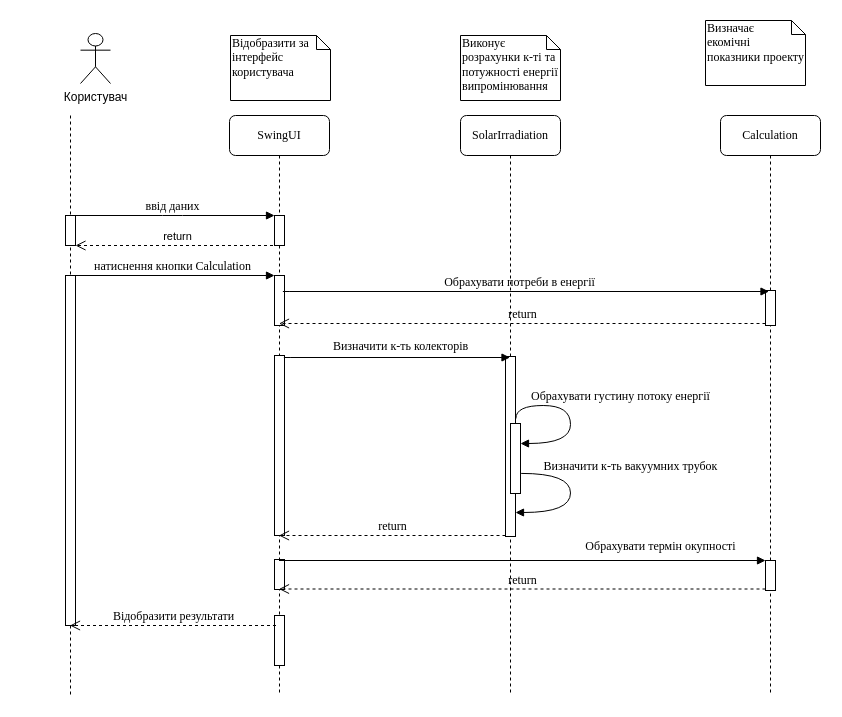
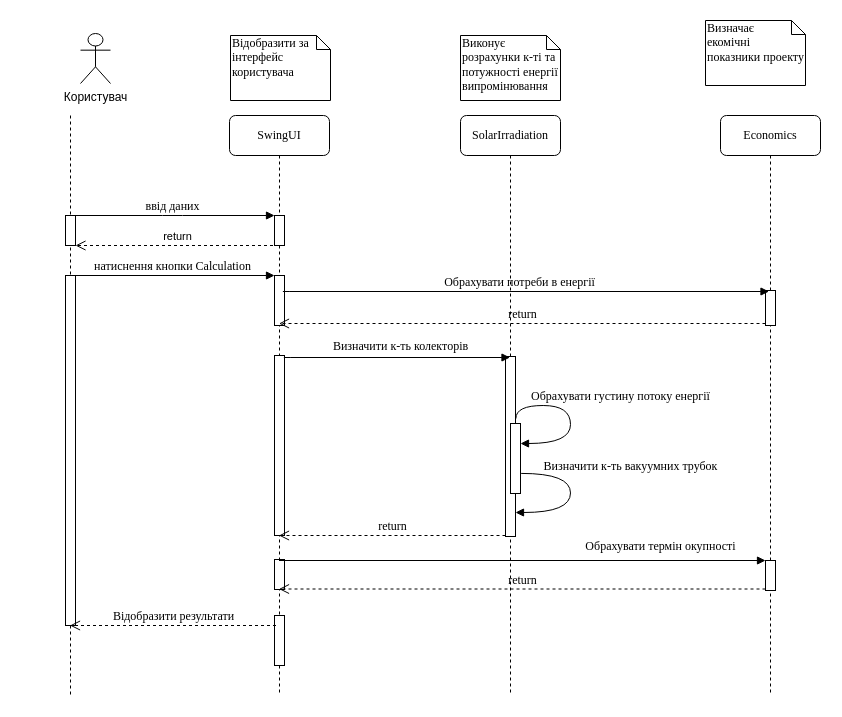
  <mxCell id="0" />
  <mxCell id="1" parent="0" />
  <mxCell id="2" value="SwingUI" style="shape=umlLifeline;perimeter=lifelinePerimeter;whiteSpace=wrap;html=1;container=1;collapsible=0;recursiveResize=0;outlineConnect=0;rounded=1;shadow=0;comic=0;labelBackgroundColor=none;strokeWidth=1;fontFamily=Verdana;fontSize=12;align=center;" parent="1" vertex="1"><mxGeometry x="229" y="115" width="100" height="580" as="geometry" /></mxCell>
  <mxCell id="3" value="" style="html=1;points=[];perimeter=orthogonalPerimeter;rounded=0;shadow=0;comic=0;labelBackgroundColor=none;strokeWidth=1;fontFamily=Verdana;fontSize=12;align=center;" parent="2" vertex="1"><mxGeometry x="45" y="100" width="10" height="30" as="geometry" /></mxCell>
  <mxCell id="4" value="" style="html=1;points=[];perimeter=orthogonalPerimeter;rounded=0;shadow=0;comic=0;labelBackgroundColor=none;strokeWidth=1;fontFamily=Verdana;fontSize=12;align=center;" vertex="1" parent="2"><mxGeometry x="45" y="160" width="10" height="50" as="geometry" /></mxCell>
  <mxCell id="5" value="натиснення кнопки Calculation" style="html=1;verticalAlign=bottom;endArrow=block;entryX=0;entryY=0;labelBackgroundColor=none;fontFamily=Verdana;fontSize=12;edgeStyle=elbowEdgeStyle;elbow=vertical;" edge="1" parent="2" source="13"><mxGeometry relative="1" as="geometry"><mxPoint x="-90" y="160.33" as="sourcePoint" /><mxPoint x="45" y="160.33" as="targetPoint" /></mxGeometry></mxCell>
  <mxCell id="6" value="" style="html=1;points=[];perimeter=orthogonalPerimeter;rounded=0;shadow=0;comic=0;labelBackgroundColor=none;strokeWidth=1;fontFamily=Verdana;fontSize=12;align=center;" vertex="1" parent="2"><mxGeometry x="45" y="240" width="10" height="180" as="geometry" /></mxCell>
  <mxCell id="7" value="" style="html=1;points=[];perimeter=orthogonalPerimeter;rounded=0;shadow=0;comic=0;labelBackgroundColor=none;strokeWidth=1;fontFamily=Verdana;fontSize=12;align=center;" vertex="1" parent="2"><mxGeometry x="45" y="444" width="10" height="30" as="geometry" /></mxCell>
  <mxCell id="8" value="" style="html=1;points=[];perimeter=orthogonalPerimeter;rounded=0;shadow=0;comic=0;labelBackgroundColor=none;strokeWidth=1;fontFamily=Verdana;fontSize=12;align=center;" vertex="1" parent="2"><mxGeometry x="45" y="500" width="10" height="50" as="geometry" /></mxCell>
  <mxCell id="9" value="SolarIrradiation" style="shape=umlLifeline;perimeter=lifelinePerimeter;whiteSpace=wrap;html=1;container=1;collapsible=0;recursiveResize=0;outlineConnect=0;rounded=1;shadow=0;comic=0;labelBackgroundColor=none;strokeWidth=1;fontFamily=Verdana;fontSize=12;align=center;" parent="1" vertex="1"><mxGeometry x="460" y="115" width="100" height="580" as="geometry" /></mxCell>
- <mxCell id="10" value="Calculation" style="shape=umlLifeline;perimeter=lifelinePerimeter;whiteSpace=wrap;html=1;container=1;collapsible=0;recursiveResize=0;outlineConnect=0;rounded=1;shadow=0;comic=0;labelBackgroundColor=none;strokeWidth=1;fontFamily=Verdana;fontSize=12;align=center;" parent="1" vertex="1"><mxGeometry x="720" y="115" width="100" height="580" as="geometry" /></mxCell>
+ <mxCell id="10" value="Economics" style="shape=umlLifeline;perimeter=lifelinePerimeter;whiteSpace=wrap;html=1;container=1;collapsible=0;recursiveResize=0;outlineConnect=0;rounded=1;shadow=0;comic=0;labelBackgroundColor=none;strokeWidth=1;fontFamily=Verdana;fontSize=12;align=center;" parent="1" vertex="1"><mxGeometry x="720" y="115" width="100" height="580" as="geometry" /></mxCell>
  <mxCell id="11" value="" style="html=1;points=[];perimeter=orthogonalPerimeter;rounded=0;shadow=0;comic=0;labelBackgroundColor=none;strokeColor=#000000;strokeWidth=1;fillColor=#FFFFFF;fontFamily=Verdana;fontSize=12;fontColor=#000000;align=center;" parent="10" vertex="1"><mxGeometry x="45" y="445" width="10" height="30" as="geometry" /></mxCell>
  <mxCell id="12" value="" style="html=1;points=[];perimeter=orthogonalPerimeter;rounded=0;shadow=0;comic=0;labelBackgroundColor=none;strokeWidth=1;fontFamily=Verdana;fontSize=12;align=center;" parent="10" vertex="1"><mxGeometry x="45" y="175" width="10" height="35" as="geometry" /></mxCell>
  <mxCell id="13" value="" style="shape=umlLifeline;perimeter=lifelinePerimeter;whiteSpace=wrap;html=1;container=0;collapsible=0;recursiveResize=0;outlineConnect=0;rounded=1;shadow=0;comic=0;labelBackgroundColor=none;strokeWidth=1;fontFamily=Verdana;fontSize=12;align=center;size=0;" parent="1" vertex="1"><mxGeometry x="20" y="115" width="100" height="580" as="geometry" /></mxCell>
  <mxCell id="14" value="" style="html=1;points=[];perimeter=orthogonalPerimeter;rounded=0;shadow=0;comic=0;labelBackgroundColor=none;strokeWidth=1;fontFamily=Verdana;fontSize=12;align=center;" parent="1" vertex="1"><mxGeometry x="505" y="356" width="10" height="180" as="geometry" /></mxCell>
  <mxCell id="15" value="return" style="html=1;verticalAlign=bottom;endArrow=open;dashed=1;endSize=8;labelBackgroundColor=none;fontFamily=Verdana;fontSize=12;edgeStyle=elbowEdgeStyle;elbow=vertical;" parent="1" target="2" edge="1"><mxGeometry relative="1" as="geometry"><mxPoint x="430" y="323" as="targetPoint" /><Array as="points"><mxPoint x="590" y="323" /><mxPoint x="620" y="323" /></Array><mxPoint x="765" y="323" as="sourcePoint" /></mxGeometry></mxCell>
  <mxCell id="16" value="Обрахувати термін окупності" style="html=1;verticalAlign=bottom;endArrow=block;entryX=0;entryY=0;labelBackgroundColor=none;fontFamily=Verdana;fontSize=12;" parent="1" source="2" target="11" edge="1"><mxGeometry x="0.568" y="5" relative="1" as="geometry"><mxPoint x="570" y="545" as="sourcePoint" /><mxPoint as="offset" /></mxGeometry></mxCell>
  <mxCell id="17" value="return" style="html=1;verticalAlign=bottom;endArrow=open;dashed=1;endSize=8;exitX=0;exitY=0.95;labelBackgroundColor=none;fontFamily=Verdana;fontSize=12;" parent="1" source="11" target="2" edge="1"><mxGeometry relative="1" as="geometry"><mxPoint x="515" y="513.5" as="targetPoint" /></mxGeometry></mxCell>
  <mxCell id="18" value="ввід даних" style="html=1;verticalAlign=bottom;endArrow=block;entryX=0;entryY=0;labelBackgroundColor=none;fontFamily=Verdana;fontSize=12;edgeStyle=elbowEdgeStyle;elbow=vertical;" parent="1" target="3" edge="1"><mxGeometry relative="1" as="geometry"><mxPoint x="70" y="215" as="sourcePoint" /></mxGeometry></mxCell>
  <mxCell id="19" value="" style="html=1;points=[];perimeter=orthogonalPerimeter;rounded=0;shadow=0;comic=0;labelBackgroundColor=none;strokeWidth=1;fontFamily=Verdana;fontSize=12;align=center;" parent="1" vertex="1"><mxGeometry x="510" y="423" width="10" height="70" as="geometry" /></mxCell>
  <mxCell id="20" value="Обрахувати густину потоку енергії" style="html=1;verticalAlign=bottom;endArrow=block;labelBackgroundColor=none;fontFamily=Verdana;fontSize=12;elbow=vertical;edgeStyle=orthogonalEdgeStyle;curved=1;entryX=1;entryY=0.286;entryPerimeter=0;exitX=1.038;exitY=0.345;exitPerimeter=0;" parent="1" source="14" target="19" edge="1"><mxGeometry x="-0.13" y="50" relative="1" as="geometry"><mxPoint x="385" y="353" as="sourcePoint" /><mxPoint x="515" y="353" as="targetPoint" /><Array as="points"><mxPoint x="570" y="405" /><mxPoint x="570" y="443" /></Array><mxPoint as="offset" /></mxGeometry></mxCell>
  <mxCell id="21" value="Визначити к-ть вакуумних трубок" style="html=1;verticalAlign=bottom;endArrow=block;labelBackgroundColor=none;fontFamily=Verdana;fontSize=12;elbow=vertical;edgeStyle=orthogonalEdgeStyle;curved=1;exitX=1.066;exitY=0.713;exitPerimeter=0;" parent="1" source="19" edge="1"><mxGeometry x="-0.283" y="60" relative="1" as="geometry"><mxPoint x="530.333" y="473" as="sourcePoint" /><mxPoint x="515" y="512" as="targetPoint" /><Array as="points"><mxPoint x="570" y="473" /><mxPoint x="570" y="512" /></Array><mxPoint as="offset" /></mxGeometry></mxCell>
  <mxCell id="22" value="Відобразити за інтерфейс користувача" style="shape=note;whiteSpace=wrap;html=1;size=14;verticalAlign=top;align=left;spacingTop=-6;rounded=0;shadow=0;comic=0;labelBackgroundColor=none;strokeWidth=1;fontFamily=Verdana;fontSize=12" parent="1" vertex="1"><mxGeometry x="230" width="100" height="65" as="geometry" y="35" /></mxCell>
  <mxCell id="23" value="Виконує розрахунки к-ті та потужності енергії випромінювання" style="shape=note;whiteSpace=wrap;html=1;size=14;verticalAlign=top;align=left;spacingTop=-6;rounded=0;shadow=0;comic=0;labelBackgroundColor=none;strokeWidth=1;fontFamily=Verdana;fontSize=12" parent="1" vertex="1"><mxGeometry x="460" width="100" height="65" as="geometry" y="35" /></mxCell>
  <mxCell id="24" value="Визначає&amp;nbsp; &amp;nbsp; екомічні показники проекту" style="shape=note;whiteSpace=wrap;html=1;size=14;verticalAlign=top;align=left;spacingTop=-6;rounded=0;shadow=0;comic=0;labelBackgroundColor=none;strokeWidth=1;fontFamily=Verdana;fontSize=12" parent="1" vertex="1"><mxGeometry x="705" y="20" width="100" height="65" as="geometry" /></mxCell>
  <mxCell id="25" value="Користувач" style="shape=umlActor;verticalLabelPosition=bottom;verticalAlign=top;html=1;outlineConnect=0;" vertex="1" parent="1"><mxGeometry x="80" y="33" width="30" height="50" as="geometry" /></mxCell>
  <mxCell id="26" value="return" style="html=1;verticalAlign=bottom;endArrow=open;dashed=1;endSize=8;edgeStyle=elbowEdgeStyle;elbow=vertical;curved=0;rounded=0;" edge="1" parent="1" source="2" target="27"><mxGeometry relative="1" as="geometry"><mxPoint x="247" y="241.92" as="sourcePoint" /><mxPoint x="106.667" y="242" as="targetPoint" /><Array as="points"><mxPoint x="287" y="242" /></Array></mxGeometry></mxCell>
  <mxCell id="27" value="" style="html=1;points=[];perimeter=orthogonalPerimeter;rounded=0;shadow=0;comic=0;labelBackgroundColor=none;strokeWidth=1;fontFamily=Verdana;fontSize=12;align=center;" vertex="1" parent="1"><mxGeometry x="65" y="215" width="10" height="30" as="geometry" /></mxCell>
  <mxCell id="28" value="" style="html=1;points=[];perimeter=orthogonalPerimeter;rounded=0;shadow=0;comic=0;labelBackgroundColor=none;strokeWidth=1;fontFamily=Verdana;fontSize=12;align=center;" vertex="1" parent="1"><mxGeometry x="65" y="275" width="10" height="350" as="geometry" /></mxCell>
  <mxCell id="29" value="Обрахувати потреби в енергії" style="html=1;verticalAlign=bottom;endArrow=block;labelBackgroundColor=none;fontFamily=Verdana;fontSize=12;edgeStyle=elbowEdgeStyle;elbow=vertical;" edge="1" parent="1"><mxGeometry relative="1" as="geometry"><mxPoint x="289" y="291" as="sourcePoint" /><mxPoint x="768.5" y="291" as="targetPoint" /><Array as="points"><mxPoint x="279" y="291" /></Array></mxGeometry></mxCell>
  <mxCell id="30" value="Визначити к-ть колекторів" style="html=1;verticalAlign=bottom;endArrow=block;labelBackgroundColor=none;fontFamily=Verdana;fontSize=12;edgeStyle=elbowEdgeStyle;elbow=vertical;" edge="1" parent="1"><mxGeometry x="0.086" y="2" relative="1" as="geometry"><mxPoint x="290" y="357" as="sourcePoint" /><mxPoint x="509.5" y="357" as="targetPoint" /><Array as="points"><mxPoint x="280" y="357" /></Array><mxPoint as="offset" /></mxGeometry></mxCell>
  <mxCell id="31" value="return" style="html=1;verticalAlign=bottom;endArrow=open;dashed=1;endSize=8;exitX=0;exitY=0.95;labelBackgroundColor=none;fontFamily=Verdana;fontSize=12;" edge="1" parent="1" target="2"><mxGeometry relative="1" as="geometry"><mxPoint x="310" y="535" as="targetPoint" /><mxPoint x="505" y="535" as="sourcePoint" /></mxGeometry></mxCell>
  <mxCell id="32" value="Відобразити результати" style="html=1;verticalAlign=bottom;endArrow=open;dashed=1;endSize=8;labelBackgroundColor=none;fontFamily=Verdana;fontSize=12;" edge="1" parent="1" target="13"><mxGeometry relative="1" as="geometry"><mxPoint x="137" y="625" as="targetPoint" /><mxPoint x="275.5" y="625" as="sourcePoint" /></mxGeometry></mxCell>
